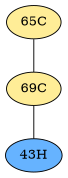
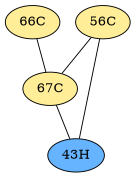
  graph {
    node [fillcolor="#FFED97" style=radial]
    edge [penwidth=1]
-   "69C"
+   "56C"
+   "69C" [label="67C"]
    "43H" [fillcolor="#66B3FF"]
-   "66C" [label="65C"]
+   "66C"
+   "56C" -- "69C"
+   "56C" -- "43H"
    "69C" -- "43H"
    "66C" -- "69C"
  }
